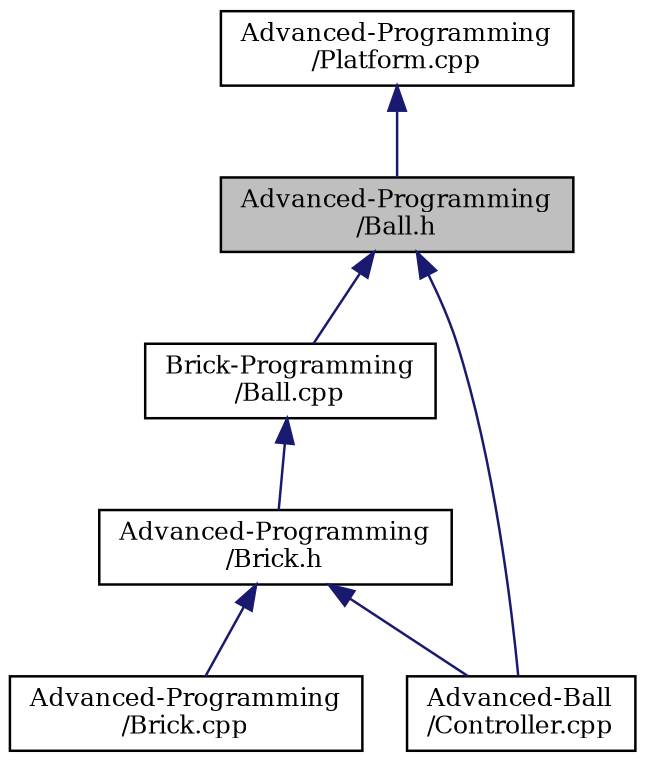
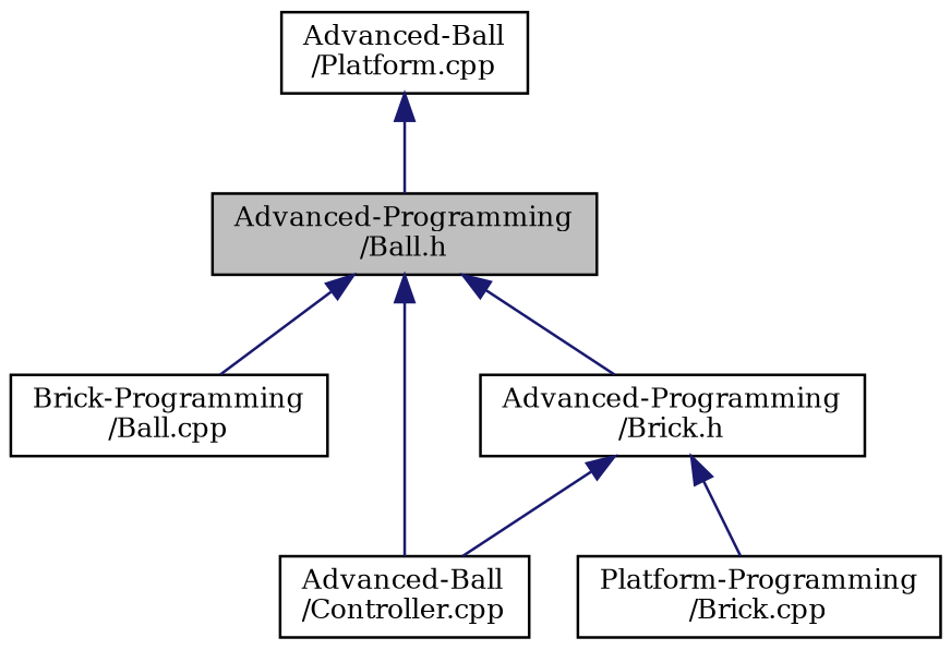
  digraph {
    fontname="DejaVu Serif"
    node [color=black fillcolor=white fontname="DejaVu Serif" fontsize=10 shape=record style=filled]
    edge [color=midnightblue dir=back fontname="DejaVu Serif" fontsize=10 labelfontname=Helvetica labelfontsize=10 style=solid]
    n1 [fillcolor=grey75 fontcolor=black height=0.2 label="Advanced-Programming\l/Ball.h" width=0.4]
    n2 [height=0.2 label="Brick-Programming\l/Ball.cpp" width=0.4]
    n3 [height=0.2 label="Advanced-Programming\l/Brick.h" width=0.4]
    n4 [height=0.2 label="Advanced-Ball\l/Controller.cpp" width=0.4]
-   n5 [height=0.2 label="Advanced-Programming\l/Brick.cpp" width=0.4]
-   n6 [height=0.2 label="Advanced-Programming\l/Platform.cpp" width=0.4]
+   n5 [height=0.2 label="Platform-Programming\l/Brick.cpp" width=0.4]
+   n6 [height=0.2 label="Advanced-Ball\l/Platform.cpp" width=0.4]
    n1 -> n2
-   n2 -> n3
+   n1 -> n3
    n1 -> n4
    n3 -> n4
    n3 -> n5
    n6 -> n1
  }
